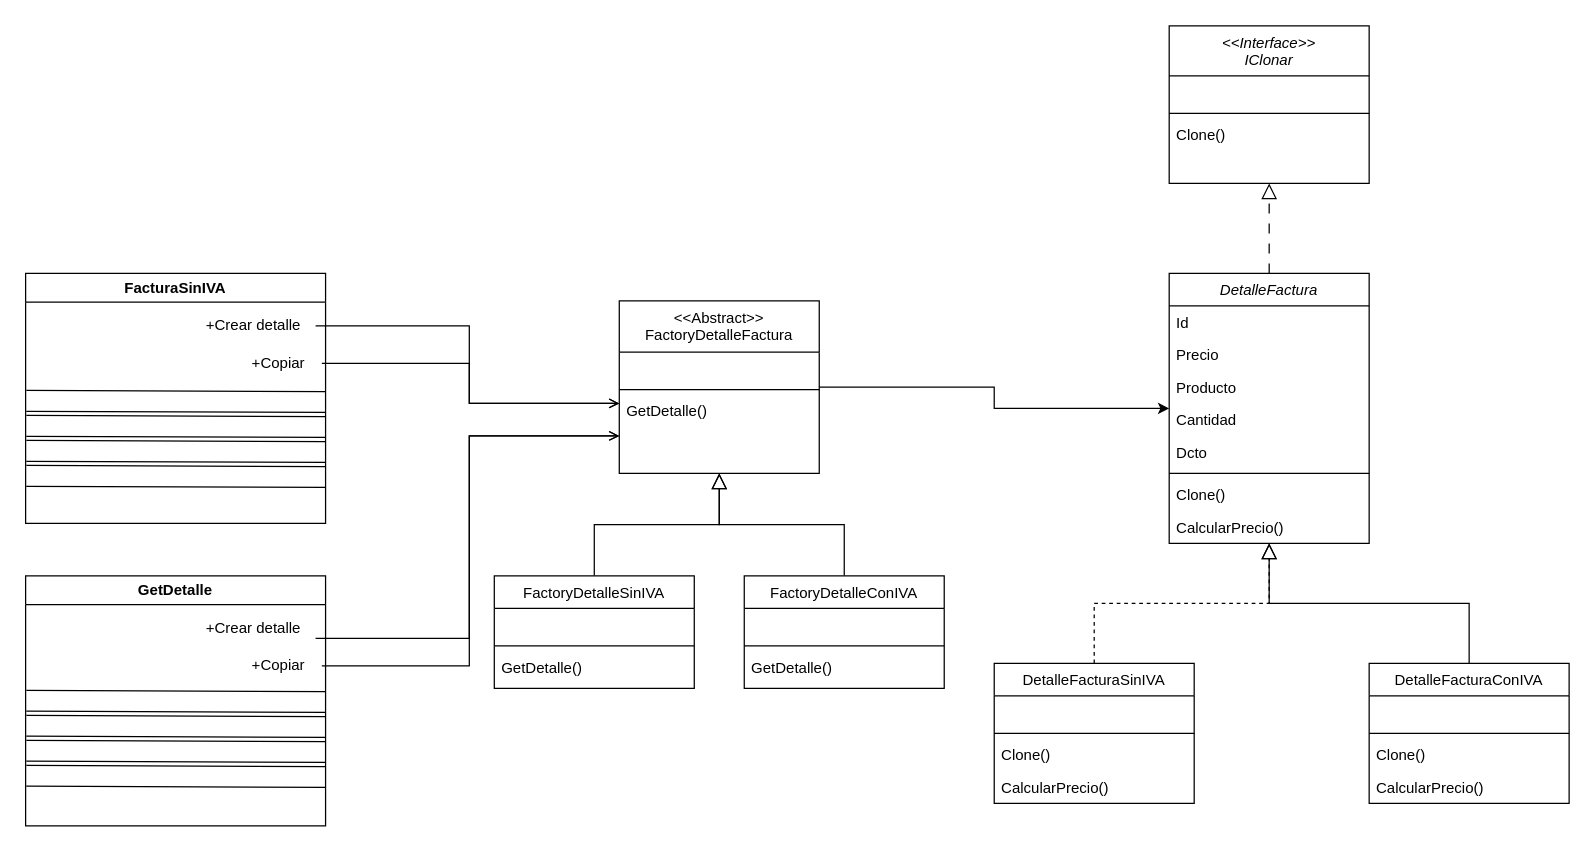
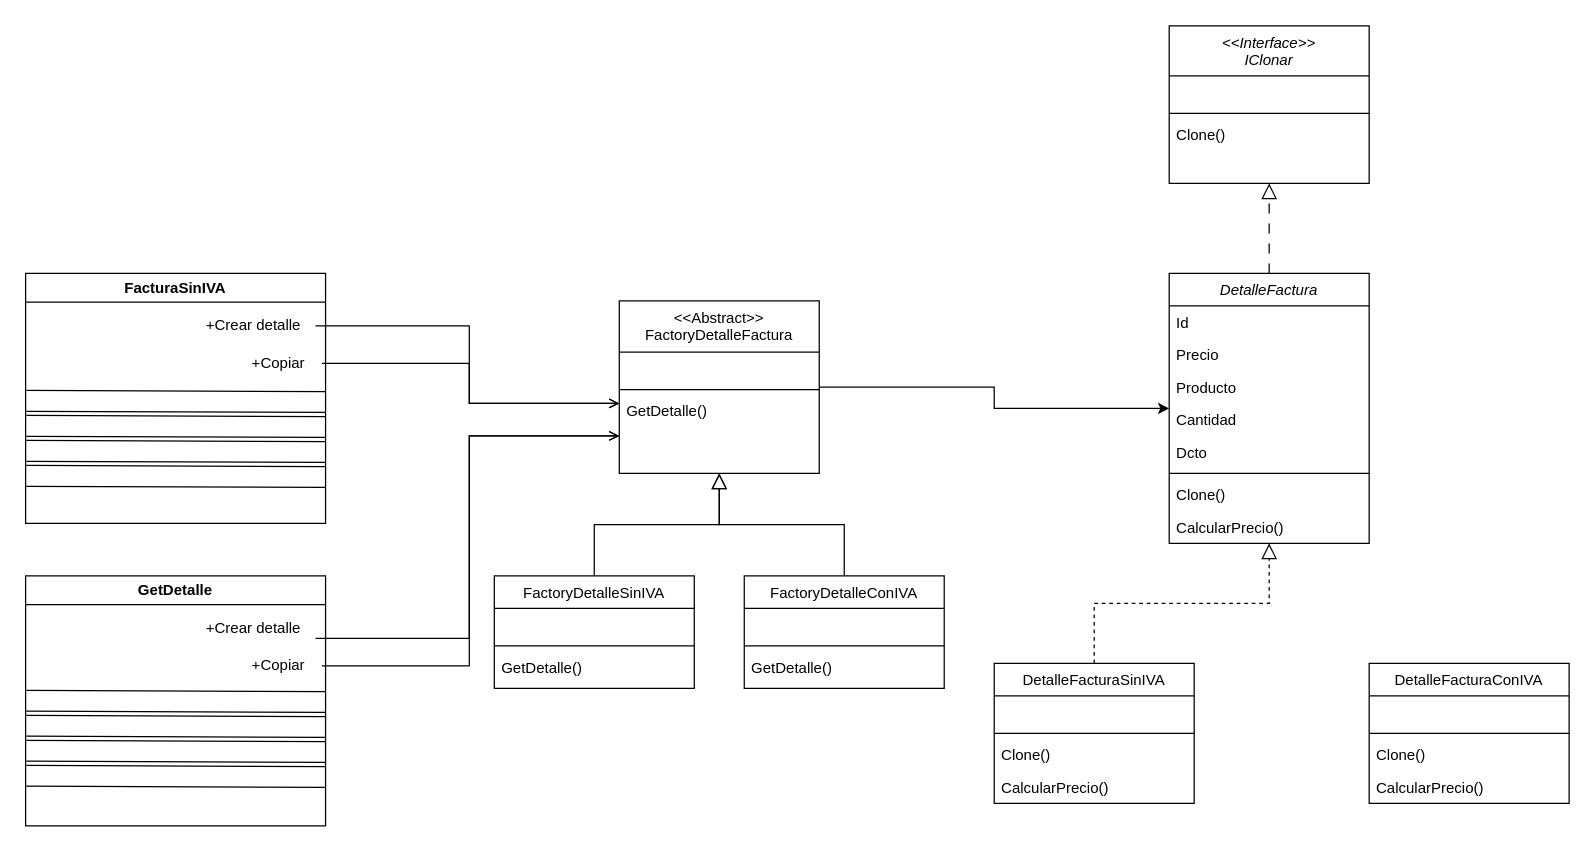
  <mxCell id="0" />
  <mxCell id="1" parent="0" />
  <mxCell id="2" style="edgeStyle=orthogonalEdgeStyle;rounded=0;orthogonalLoop=1;jettySize=auto;html=1;endArrow=block;endFill=0;dashed=1;dashPattern=8 8;endSize=10;" parent="1" source="3" target="22" edge="1"><mxGeometry relative="1" as="geometry" /></mxCell>
  <mxCell id="3" value="DetalleFactura" style="swimlane;fontStyle=2;align=center;verticalAlign=top;childLayout=stackLayout;horizontal=1;startSize=26;horizontalStack=0;resizeParent=1;resizeLast=0;collapsible=1;marginBottom=0;rounded=0;shadow=0;strokeWidth=1;" parent="1" vertex="1"><mxGeometry x="935" y="218" width="160" height="216" as="geometry"><mxRectangle x="230" y="140" width="160" height="26" as="alternateBounds" /></mxGeometry></mxCell>
  <mxCell id="4" value="Id" style="text;align=left;verticalAlign=top;spacingLeft=4;spacingRight=4;overflow=hidden;rotatable=0;points=[[0,0.5],[1,0.5]];portConstraint=eastwest;" parent="3" vertex="1"><mxGeometry y="26" width="160" height="26" as="geometry" /></mxCell>
  <mxCell id="5" value="Precio" style="text;align=left;verticalAlign=top;spacingLeft=4;spacingRight=4;overflow=hidden;rotatable=0;points=[[0,0.5],[1,0.5]];portConstraint=eastwest;rounded=0;shadow=0;html=0;" parent="3" vertex="1"><mxGeometry y="52" width="160" height="26" as="geometry" /></mxCell>
  <mxCell id="6" value="Producto" style="text;align=left;verticalAlign=top;spacingLeft=4;spacingRight=4;overflow=hidden;rotatable=0;points=[[0,0.5],[1,0.5]];portConstraint=eastwest;rounded=0;shadow=0;html=0;" parent="3" vertex="1"><mxGeometry y="78" width="160" height="26" as="geometry" /></mxCell>
  <mxCell id="7" value="Cantidad" style="text;align=left;verticalAlign=top;spacingLeft=4;spacingRight=4;overflow=hidden;rotatable=0;points=[[0,0.5],[1,0.5]];portConstraint=eastwest;rounded=0;shadow=0;html=0;" parent="3" vertex="1"><mxGeometry y="104" width="160" height="26" as="geometry" /></mxCell>
  <mxCell id="8" value="Dcto" style="text;align=left;verticalAlign=top;spacingLeft=4;spacingRight=4;overflow=hidden;rotatable=0;points=[[0,0.5],[1,0.5]];portConstraint=eastwest;rounded=0;shadow=0;html=0;" parent="3" vertex="1"><mxGeometry y="130" width="160" height="26" as="geometry" /></mxCell>
  <mxCell id="9" value="" style="line;html=1;strokeWidth=1;align=left;verticalAlign=middle;spacingTop=-1;spacingLeft=3;spacingRight=3;rotatable=0;labelPosition=right;points=[];portConstraint=eastwest;" parent="3" vertex="1"><mxGeometry y="156" width="160" height="8" as="geometry" /></mxCell>
  <mxCell id="10" value="Clone()" style="text;align=left;verticalAlign=top;spacingLeft=4;spacingRight=4;overflow=hidden;rotatable=0;points=[[0,0.5],[1,0.5]];portConstraint=eastwest;" parent="3" vertex="1"><mxGeometry y="164" width="160" height="26" as="geometry" /></mxCell>
  <mxCell id="11" value="CalcularPrecio()" style="text;align=left;verticalAlign=top;spacingLeft=4;spacingRight=4;overflow=hidden;rotatable=0;points=[[0,0.5],[1,0.5]];portConstraint=eastwest;" parent="3" vertex="1"><mxGeometry y="190" width="160" height="26" as="geometry" /></mxCell>
  <mxCell id="12" value="&lt;&lt;Abstract&gt;&gt;&#10;FactoryDetalleFactura" style="swimlane;fontStyle=0;align=center;verticalAlign=top;childLayout=stackLayout;horizontal=1;startSize=41;horizontalStack=0;resizeParent=1;resizeLast=0;collapsible=1;marginBottom=0;rounded=0;shadow=0;strokeWidth=1;" parent="1" vertex="1"><mxGeometry x="495" y="240" width="160" height="138" as="geometry"><mxRectangle x="130" y="380" width="160" height="26" as="alternateBounds" /></mxGeometry></mxCell>
  <mxCell id="13" value=" " style="text;align=left;verticalAlign=top;spacingLeft=4;spacingRight=4;overflow=hidden;rotatable=0;points=[[0,0.5],[1,0.5]];portConstraint=eastwest;rounded=0;shadow=0;html=0;" parent="12" vertex="1"><mxGeometry y="41" width="160" height="26" as="geometry" /></mxCell>
  <mxCell id="14" value="" style="line;html=1;strokeWidth=1;align=left;verticalAlign=middle;spacingTop=-1;spacingLeft=3;spacingRight=3;rotatable=0;labelPosition=right;points=[];portConstraint=eastwest;" parent="12" vertex="1"><mxGeometry y="67" width="160" height="8" as="geometry" /></mxCell>
  <mxCell id="15" value="GetDetalle()" style="text;align=left;verticalAlign=top;spacingLeft=4;spacingRight=4;overflow=hidden;rotatable=0;points=[[0,0.5],[1,0.5]];portConstraint=eastwest;fontStyle=0" parent="12" vertex="1"><mxGeometry y="75" width="160" height="26" as="geometry" /></mxCell>
  <mxCell id="16" style="edgeStyle=orthogonalEdgeStyle;rounded=0;orthogonalLoop=1;jettySize=auto;html=1;endArrow=block;endFill=0;strokeWidth=1;endSize=10;dashed=1;" parent="1" source="17" target="3" edge="1"><mxGeometry relative="1" as="geometry" /></mxCell>
  <mxCell id="17" value="DetalleFacturaSinIVA" style="swimlane;fontStyle=0;align=center;verticalAlign=top;childLayout=stackLayout;horizontal=1;startSize=26;horizontalStack=0;resizeParent=1;resizeLast=0;collapsible=1;marginBottom=0;rounded=0;shadow=0;strokeWidth=1;" parent="1" vertex="1"><mxGeometry x="795" y="530" width="160" height="112" as="geometry"><mxRectangle x="340" y="380" width="170" height="26" as="alternateBounds" /></mxGeometry></mxCell>
  <mxCell id="18" style="text;align=left;verticalAlign=top;spacingLeft=4;spacingRight=4;overflow=hidden;rotatable=0;points=[[0,0.5],[1,0.5]];portConstraint=eastwest;" parent="17" vertex="1"><mxGeometry y="26" width="160" height="26" as="geometry" /></mxCell>
  <mxCell id="19" value="" style="line;html=1;strokeWidth=1;align=left;verticalAlign=middle;spacingTop=-1;spacingLeft=3;spacingRight=3;rotatable=0;labelPosition=right;points=[];portConstraint=eastwest;" parent="17" vertex="1"><mxGeometry y="52" width="160" height="8" as="geometry" /></mxCell>
  <mxCell id="20" value="Clone()" style="text;align=left;verticalAlign=top;spacingLeft=4;spacingRight=4;overflow=hidden;rotatable=0;points=[[0,0.5],[1,0.5]];portConstraint=eastwest;" parent="17" vertex="1"><mxGeometry y="60" width="160" height="26" as="geometry" /></mxCell>
  <mxCell id="21" value="CalcularPrecio()" style="text;align=left;verticalAlign=top;spacingLeft=4;spacingRight=4;overflow=hidden;rotatable=0;points=[[0,0.5],[1,0.5]];portConstraint=eastwest;" parent="17" vertex="1"><mxGeometry y="86" width="160" height="26" as="geometry" /></mxCell>
  <mxCell id="22" value="&lt;&lt;Interface&gt;&gt;&#10;IClonar" style="swimlane;fontStyle=2;align=center;verticalAlign=top;childLayout=stackLayout;horizontal=1;startSize=40;horizontalStack=0;resizeParent=1;resizeLast=0;collapsible=1;marginBottom=0;rounded=0;shadow=0;strokeWidth=1;swimlaneHead=1;" parent="1" vertex="1"><mxGeometry x="935" y="20" width="160" height="126" as="geometry"><mxRectangle x="250" y="-160" width="160" height="26" as="alternateBounds" /></mxGeometry></mxCell>
  <mxCell id="23" value=" " style="text;align=left;verticalAlign=top;spacingLeft=4;spacingRight=4;overflow=hidden;rotatable=0;points=[[0,0.5],[1,0.5]];portConstraint=eastwest;rounded=0;shadow=0;html=0;" parent="22" vertex="1"><mxGeometry y="40" width="160" height="26" as="geometry" /></mxCell>
  <mxCell id="24" value="" style="line;html=1;strokeWidth=1;align=left;verticalAlign=middle;spacingTop=-1;spacingLeft=3;spacingRight=3;rotatable=0;labelPosition=right;points=[];portConstraint=eastwest;" parent="22" vertex="1"><mxGeometry y="66" width="160" height="8" as="geometry" /></mxCell>
  <mxCell id="25" value="Clone()" style="text;align=left;verticalAlign=top;spacingLeft=4;spacingRight=4;overflow=hidden;rotatable=0;points=[[0,0.5],[1,0.5]];portConstraint=eastwest;" parent="22" vertex="1"><mxGeometry y="74" width="160" height="26" as="geometry" /></mxCell>
- <mxCell id="26" style="edgeStyle=orthogonalEdgeStyle;rounded=0;orthogonalLoop=1;jettySize=auto;html=1;endArrow=block;endFill=0;strokeWidth=1;endSize=10;" parent="1" source="27" target="3" edge="1"><mxGeometry relative="1" as="geometry" /></mxCell>
  <mxCell id="27" value="DetalleFacturaConIVA" style="swimlane;fontStyle=0;align=center;verticalAlign=top;childLayout=stackLayout;horizontal=1;startSize=26;horizontalStack=0;resizeParent=1;resizeLast=0;collapsible=1;marginBottom=0;rounded=0;shadow=0;strokeWidth=1;" parent="1" vertex="1"><mxGeometry x="1095" y="530" width="160" height="112" as="geometry"><mxRectangle x="340" y="380" width="170" height="26" as="alternateBounds" /></mxGeometry></mxCell>
  <mxCell id="28" style="text;align=left;verticalAlign=top;spacingLeft=4;spacingRight=4;overflow=hidden;rotatable=0;points=[[0,0.5],[1,0.5]];portConstraint=eastwest;" parent="27" vertex="1"><mxGeometry y="26" width="160" height="26" as="geometry" /></mxCell>
  <mxCell id="29" value="" style="line;html=1;strokeWidth=1;align=left;verticalAlign=middle;spacingTop=-1;spacingLeft=3;spacingRight=3;rotatable=0;labelPosition=right;points=[];portConstraint=eastwest;" parent="27" vertex="1"><mxGeometry y="52" width="160" height="8" as="geometry" /></mxCell>
  <mxCell id="30" value="Clone()" style="text;align=left;verticalAlign=top;spacingLeft=4;spacingRight=4;overflow=hidden;rotatable=0;points=[[0,0.5],[1,0.5]];portConstraint=eastwest;" parent="27" vertex="1"><mxGeometry y="60" width="160" height="26" as="geometry" /></mxCell>
  <mxCell id="31" value="CalcularPrecio()" style="text;align=left;verticalAlign=top;spacingLeft=4;spacingRight=4;overflow=hidden;rotatable=0;points=[[0,0.5],[1,0.5]];portConstraint=eastwest;" parent="27" vertex="1"><mxGeometry y="86" width="160" height="26" as="geometry" /></mxCell>
  <mxCell id="32" value="FacturaSinIVA" style="swimlane;whiteSpace=wrap;html=1;" parent="1" vertex="1"><mxGeometry x="20" y="218" width="240" height="200" as="geometry" /></mxCell>
  <mxCell id="33" value="+Crear detalle" style="text;html=1;align=center;verticalAlign=middle;resizable=0;points=[];autosize=1;strokeColor=none;fillColor=none;" parent="32" vertex="1"><mxGeometry x="132" y="27" width="100" height="30" as="geometry" /></mxCell>
  <mxCell id="34" value="+Copiar" style="text;html=1;align=center;verticalAlign=middle;resizable=0;points=[];autosize=1;strokeColor=none;fillColor=none;" parent="32" vertex="1"><mxGeometry x="167" y="57" width="70" height="30" as="geometry" /></mxCell>
  <mxCell id="35" value="" style="shape=link;html=1;rounded=0;entryX=1.035;entryY=1.032;entryDx=0;entryDy=0;entryPerimeter=0;width=16.667;verticalAlign=middle;" parent="32" edge="1"><mxGeometry width="100" relative="1" as="geometry"><mxPoint x="0.55" y="102" as="sourcePoint" /><mxPoint x="240.0" y="102.96" as="targetPoint" /></mxGeometry></mxCell>
  <mxCell id="36" value="" style="shape=link;html=1;rounded=0;entryX=1.035;entryY=1.032;entryDx=0;entryDy=0;entryPerimeter=0;width=16.667;verticalAlign=middle;" parent="32" edge="1"><mxGeometry width="100" relative="1" as="geometry"><mxPoint x="0.55" y="162" as="sourcePoint" /><mxPoint x="240.0" y="162.96" as="targetPoint" /></mxGeometry></mxCell>
  <mxCell id="37" value="" style="shape=link;html=1;rounded=0;entryX=1.035;entryY=1.032;entryDx=0;entryDy=0;entryPerimeter=0;width=16.667;verticalAlign=middle;" parent="32" edge="1"><mxGeometry width="100" relative="1" as="geometry"><mxPoint x="0.55" y="142" as="sourcePoint" /><mxPoint x="240.0" y="142.96" as="targetPoint" /></mxGeometry></mxCell>
  <mxCell id="38" value="" style="shape=link;html=1;rounded=0;entryX=1.035;entryY=1.032;entryDx=0;entryDy=0;entryPerimeter=0;width=16.667;verticalAlign=middle;" parent="32" edge="1"><mxGeometry width="100" relative="1" as="geometry"><mxPoint x="0.55" y="122" as="sourcePoint" /><mxPoint x="240.0" y="122.96" as="targetPoint" /></mxGeometry></mxCell>
  <mxCell id="39" style="edgeStyle=orthogonalEdgeStyle;rounded=0;orthogonalLoop=1;jettySize=auto;html=1;endArrow=open;endFill=0;" parent="1" source="33" target="15" edge="1"><mxGeometry relative="1" as="geometry"><Array as="points"><mxPoint x="375" y="260" /><mxPoint x="375" y="322" /></Array></mxGeometry></mxCell>
  <mxCell id="40" style="edgeStyle=orthogonalEdgeStyle;rounded=0;orthogonalLoop=1;jettySize=auto;html=1;endArrow=open;endFill=0;" parent="1" source="34" target="15" edge="1"><mxGeometry relative="1" as="geometry"><Array as="points"><mxPoint x="375" y="290" /><mxPoint x="375" y="322" /></Array></mxGeometry></mxCell>
  <mxCell id="41" value="GetDetalle" style="swimlane;whiteSpace=wrap;html=1;" parent="1" vertex="1"><mxGeometry x="20" y="460" width="240" height="200" as="geometry" /></mxCell>
  <mxCell id="42" value="+Crear detalle" style="text;html=1;align=center;verticalAlign=middle;resizable=0;points=[];autosize=1;strokeColor=none;fillColor=none;" parent="41" vertex="1"><mxGeometry x="132" y="27" width="100" height="30" as="geometry" /></mxCell>
  <mxCell id="43" value="+Copiar" style="text;html=1;align=center;verticalAlign=middle;resizable=0;points=[];autosize=1;strokeColor=none;fillColor=none;" parent="41" vertex="1"><mxGeometry x="167" y="57" width="70" height="30" as="geometry" /></mxCell>
  <mxCell id="44" value="" style="shape=link;html=1;rounded=0;entryX=1.035;entryY=1.032;entryDx=0;entryDy=0;entryPerimeter=0;width=16.667;verticalAlign=middle;" parent="41" edge="1"><mxGeometry width="100" relative="1" as="geometry"><mxPoint x="0.55" y="100" as="sourcePoint" /><mxPoint x="240.0" y="100.96" as="targetPoint" /></mxGeometry></mxCell>
  <mxCell id="45" value="" style="shape=link;html=1;rounded=0;entryX=1.035;entryY=1.032;entryDx=0;entryDy=0;entryPerimeter=0;width=16.667;verticalAlign=middle;" parent="41" edge="1"><mxGeometry width="100" relative="1" as="geometry"><mxPoint x="0.55" y="160" as="sourcePoint" /><mxPoint x="240.0" y="160.96" as="targetPoint" /></mxGeometry></mxCell>
  <mxCell id="46" value="" style="shape=link;html=1;rounded=0;entryX=1.035;entryY=1.032;entryDx=0;entryDy=0;entryPerimeter=0;width=16.667;verticalAlign=middle;" parent="41" edge="1"><mxGeometry width="100" relative="1" as="geometry"><mxPoint x="0.55" y="140" as="sourcePoint" /><mxPoint x="240.0" y="140.96" as="targetPoint" /></mxGeometry></mxCell>
  <mxCell id="47" value="" style="shape=link;html=1;rounded=0;entryX=1.035;entryY=1.032;entryDx=0;entryDy=0;entryPerimeter=0;width=16.667;verticalAlign=middle;" parent="41" edge="1"><mxGeometry width="100" relative="1" as="geometry"><mxPoint x="0.55" y="120" as="sourcePoint" /><mxPoint x="240.0" y="120.96" as="targetPoint" /></mxGeometry></mxCell>
  <mxCell id="48" style="edgeStyle=orthogonalEdgeStyle;rounded=0;orthogonalLoop=1;jettySize=auto;html=1;endArrow=open;endFill=0;" parent="1" source="42" edge="1"><mxGeometry relative="1" as="geometry"><mxPoint x="495" y="348.048" as="targetPoint" /><Array as="points"><mxPoint x="375" y="510" /><mxPoint x="375" y="348" /></Array></mxGeometry></mxCell>
  <mxCell id="49" style="edgeStyle=orthogonalEdgeStyle;rounded=0;orthogonalLoop=1;jettySize=auto;html=1;endArrow=open;endFill=0;" parent="1" source="43" edge="1"><mxGeometry relative="1" as="geometry"><mxPoint x="495" y="348.048" as="targetPoint" /><Array as="points"><mxPoint x="375" y="532" /><mxPoint x="375" y="348" /></Array></mxGeometry></mxCell>
  <mxCell id="50" style="edgeStyle=orthogonalEdgeStyle;rounded=0;orthogonalLoop=1;jettySize=auto;html=1;endArrow=block;endFill=0;endSize=10;" parent="1" source="51" target="12" edge="1"><mxGeometry relative="1" as="geometry" /></mxCell>
  <mxCell id="51" value="FactoryDetalleConIVA" style="swimlane;fontStyle=0;align=center;verticalAlign=top;childLayout=stackLayout;horizontal=1;startSize=26;horizontalStack=0;resizeParent=1;resizeLast=0;collapsible=1;marginBottom=0;rounded=0;shadow=0;strokeWidth=1;" parent="1" vertex="1"><mxGeometry x="595" y="460" width="160" height="90" as="geometry"><mxRectangle x="130" y="380" width="160" height="26" as="alternateBounds" /></mxGeometry></mxCell>
  <mxCell id="52" value=" " style="text;align=left;verticalAlign=top;spacingLeft=4;spacingRight=4;overflow=hidden;rotatable=0;points=[[0,0.5],[1,0.5]];portConstraint=eastwest;rounded=0;shadow=0;html=0;" parent="51" vertex="1"><mxGeometry y="26" width="160" height="26" as="geometry" /></mxCell>
  <mxCell id="53" value="" style="line;html=1;strokeWidth=1;align=left;verticalAlign=middle;spacingTop=-1;spacingLeft=3;spacingRight=3;rotatable=0;labelPosition=right;points=[];portConstraint=eastwest;" parent="51" vertex="1"><mxGeometry y="52" width="160" height="8" as="geometry" /></mxCell>
  <mxCell id="54" value="GetDetalle()" style="text;align=left;verticalAlign=top;spacingLeft=4;spacingRight=4;overflow=hidden;rotatable=0;points=[[0,0.5],[1,0.5]];portConstraint=eastwest;" parent="51" vertex="1"><mxGeometry y="60" width="160" height="26" as="geometry" /></mxCell>
  <mxCell id="55" style="edgeStyle=orthogonalEdgeStyle;rounded=0;orthogonalLoop=1;jettySize=auto;html=1;endArrow=block;endFill=0;endSize=10;" parent="1" source="56" target="12" edge="1"><mxGeometry relative="1" as="geometry" /></mxCell>
  <mxCell id="56" value="FactoryDetalleSinIVA" style="swimlane;fontStyle=0;align=center;verticalAlign=top;childLayout=stackLayout;horizontal=1;startSize=26;horizontalStack=0;resizeParent=1;resizeLast=0;collapsible=1;marginBottom=0;rounded=0;shadow=0;strokeWidth=1;" parent="1" vertex="1"><mxGeometry x="395" y="460" width="160" height="90" as="geometry"><mxRectangle x="130" y="380" width="160" height="26" as="alternateBounds" /></mxGeometry></mxCell>
  <mxCell id="57" value=" " style="text;align=left;verticalAlign=top;spacingLeft=4;spacingRight=4;overflow=hidden;rotatable=0;points=[[0,0.5],[1,0.5]];portConstraint=eastwest;rounded=0;shadow=0;html=0;" parent="56" vertex="1"><mxGeometry y="26" width="160" height="26" as="geometry" /></mxCell>
  <mxCell id="58" value="" style="line;html=1;strokeWidth=1;align=left;verticalAlign=middle;spacingTop=-1;spacingLeft=3;spacingRight=3;rotatable=0;labelPosition=right;points=[];portConstraint=eastwest;" parent="56" vertex="1"><mxGeometry y="52" width="160" height="8" as="geometry" /></mxCell>
  <mxCell id="59" value="GetDetalle()" style="text;align=left;verticalAlign=top;spacingLeft=4;spacingRight=4;overflow=hidden;rotatable=0;points=[[0,0.5],[1,0.5]];portConstraint=eastwest;fontStyle=0" parent="56" vertex="1"><mxGeometry y="60" width="160" height="26" as="geometry" /></mxCell>
  <mxCell id="60" style="edgeStyle=orthogonalEdgeStyle;rounded=0;orthogonalLoop=1;jettySize=auto;html=1;" parent="1" source="12" target="3" edge="1"><mxGeometry relative="1" as="geometry" /></mxCell>
